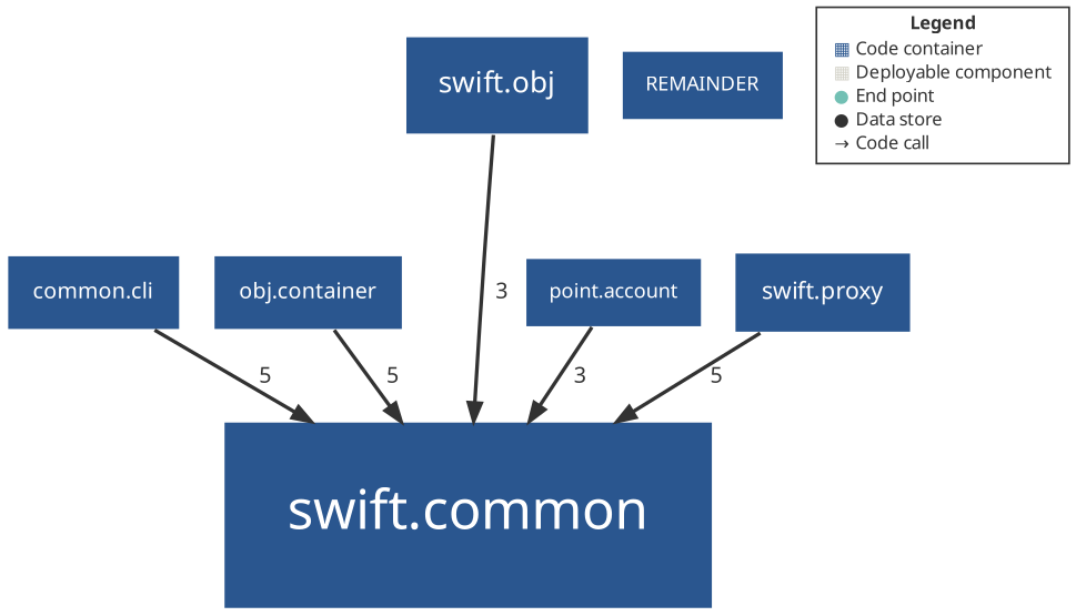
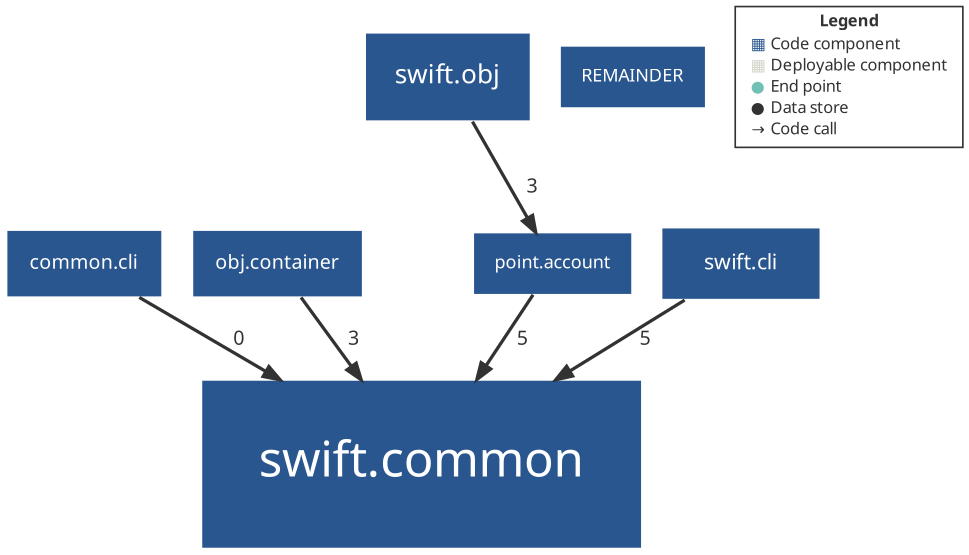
  digraph {
    compound=true
    rankdir=TD
    node [color="#FFFFFF" fillcolor="#2A568F" fontcolor="#FFFFFF" fontname="Helvetica Neue" fontsize=12 margin=0.192 penwidth=1 shape=box style=filled]
    edge [color="#323232" fontcolor="#323232" fontname="Helvetica Neue" fontsize=12 penwidth=2]
    n1 [label="common.cli"]
    n2 [fontsize=30 label="swift.common" margin=0.48]
    n3 [label="obj.container"]
    n4 [fontsize=11 label="point.account" margin=0.176]
    n5 [fontsize=16 label="swift.obj" margin=0.256]
    n6 [fontsize=11 label=REMAINDER margin=0.176]
-   n7 [fontsize=13 label="swift.proxy" margin=0.20800000000000002]
-   n8 [color="#323232" fillcolor="#FFFFFF" fontcolor="#323232" fontsize=10 label=<<TABLE BORDER="0" CELLPADDING="1" CELLSPACING="0"> <TR><TD COLSPAN="2"><B>Legend</B></TD></TR> <TR><TD><FONT COLOR="#2A568F">&#9638;</FONT></TD><TD ALIGN="left">Code container</TD></TR> <TR><TD><FONT COLOR="#D2D1C7">&#9638;</FONT></TD><TD ALIGN="left">Deployable component</TD></TR> <TR><TD><FONT COLOR="#72C0B4">&#9679;</FONT></TD><TD ALIGN="left">End point</TD></TR> <TR><TD><FONT COLOR="#323232">&#9679;</FONT></TD><TD ALIGN="left">Data store</TD></TR> <TR><TD><FONT COLOR="#323232">&rarr;</FONT></TD><TD ALIGN="left">Code call</TD></TR> </TABLE> > margin=""]
-   n1 -> n2 [label="  5"]
-   n3 -> n2 [label="  5"]
-   n4 -> n2 [label="  3"]
-   n5 -> n2 [label="  3"]
+   n7 [fontsize=13 label="swift.cli" margin=0.20800000000000002]
+   n8 [color="#323232" fillcolor="#FFFFFF" fontcolor="#323232" fontsize=10 label=<<TABLE BORDER="0" CELLPADDING="1" CELLSPACING="0"> <TR><TD COLSPAN="2"><B>Legend</B></TD></TR> <TR><TD><FONT COLOR="#2A568F">&#9638;</FONT></TD><TD ALIGN="left">Code component</TD></TR> <TR><TD><FONT COLOR="#D2D1C7">&#9638;</FONT></TD><TD ALIGN="left">Deployable component</TD></TR> <TR><TD><FONT COLOR="#72C0B4">&#9679;</FONT></TD><TD ALIGN="left">End point</TD></TR> <TR><TD><FONT COLOR="#323232">&#9679;</FONT></TD><TD ALIGN="left">Data store</TD></TR> <TR><TD><FONT COLOR="#323232">&rarr;</FONT></TD><TD ALIGN="left">Code call</TD></TR> </TABLE> > margin=""]
+   n1 -> n2 [label="  0"]
+   n3 -> n2 [label="  3"]
+   n4 -> n2 [label="  5"]
+   n5 -> n4 [label="  3"]
    n7 -> n2 [label="  5"]
  }
